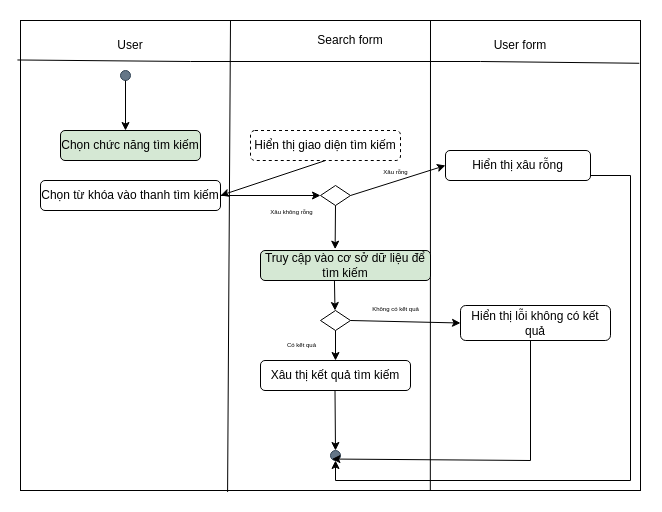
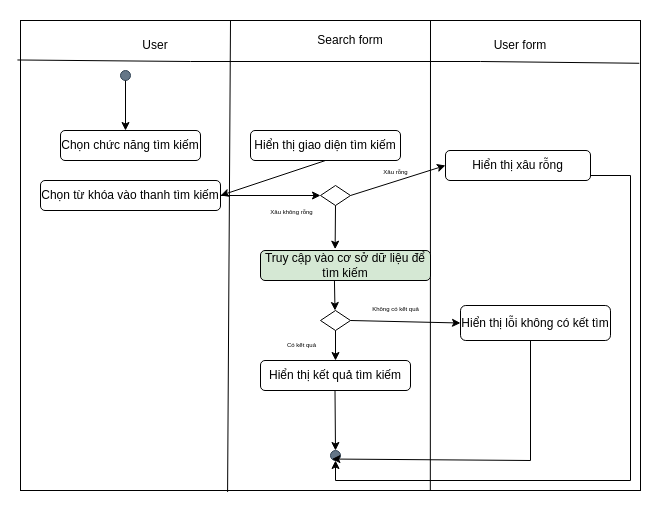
  <mxCell id="0" />
  <mxCell id="1" parent="0" />
  <mxCell id="2" value="" style="rounded=0;whiteSpace=wrap;html=1;" vertex="1" parent="1"><mxGeometry x="20" y="20" width="620" height="470" as="geometry" /></mxCell>
  <mxCell id="3" value="" style="endArrow=none;html=1;rounded=0;entryX=0.338;entryY=0.011;entryDx=0;entryDy=0;exitX=0.334;exitY=1.003;exitDx=0;exitDy=0;entryPerimeter=0;exitPerimeter=0;" edge="1" parent="1" source="2"><mxGeometry width="50" height="50" relative="1" as="geometry"><mxPoint x="232.24" y="380" as="sourcePoint" /><mxPoint x="230" y="20" as="targetPoint" /><Array as="points" /></mxGeometry></mxCell>
  <mxCell id="4" value="" style="endArrow=none;html=1;rounded=0;entryX=0.5;entryY=0;entryDx=0;entryDy=0;exitX=0.661;exitY=1.001;exitDx=0;exitDy=0;exitPerimeter=0;" edge="1" parent="1" source="2"><mxGeometry width="50" height="50" relative="1" as="geometry"><mxPoint x="430" y="380" as="sourcePoint" /><mxPoint x="430" y="20" as="targetPoint" /></mxGeometry></mxCell>
  <mxCell id="5" value="" style="endArrow=none;html=1;rounded=0;entryX=0.998;entryY=0.091;entryDx=0;entryDy=0;entryPerimeter=0;exitX=-0.005;exitY=0.084;exitDx=0;exitDy=0;exitPerimeter=0;" edge="1" parent="1" source="2" target="2"><mxGeometry width="50" height="50" relative="1" as="geometry"><mxPoint x="20" y="63" as="sourcePoint" /><mxPoint x="330" y="190" as="targetPoint" /><Array as="points"><mxPoint x="190" y="61" /><mxPoint x="480" y="61" /></Array></mxGeometry></mxCell>
- <mxCell id="6" value="User" style="text;html=1;align=center;verticalAlign=middle;whiteSpace=wrap;rounded=0;" vertex="1" parent="1"><mxGeometry x="100" y="30" width="60" height="30" as="geometry" /></mxCell>
+ <mxCell id="6" value="User" style="text;html=1;align=center;verticalAlign=middle;whiteSpace=wrap;rounded=0;" vertex="1" parent="1"><mxGeometry x="125" y="30" width="60" height="30" as="geometry" /></mxCell>
  <mxCell id="7" value="Search form" style="text;html=1;align=center;verticalAlign=middle;whiteSpace=wrap;rounded=0;" vertex="1" parent="1"><mxGeometry x="310" y="25" width="80" height="30" as="geometry" /></mxCell>
  <mxCell id="8" value="User form" style="text;html=1;align=center;verticalAlign=middle;whiteSpace=wrap;rounded=0;" vertex="1" parent="1"><mxGeometry x="490" y="30" width="60" height="30" as="geometry" /></mxCell>
  <mxCell id="9" value="" style="ellipse;whiteSpace=wrap;html=1;aspect=fixed;fillColor=#647687;fontColor=#ffffff;strokeColor=#314354;" vertex="1" parent="1"><mxGeometry x="120" y="70" width="10" height="10" as="geometry" /></mxCell>
  <mxCell id="10" value="" style="endArrow=classic;html=1;rounded=0;exitX=0.5;exitY=1;exitDx=0;exitDy=0;" edge="1" parent="1" source="9"><mxGeometry width="50" height="50" relative="1" as="geometry"><mxPoint x="280" y="240" as="sourcePoint" /><mxPoint x="125" y="130" as="targetPoint" /></mxGeometry></mxCell>
- <mxCell id="11" value="Chọn chức năng tìm kiếm" style="rounded=1;whiteSpace=wrap;html=1;fillColor=#d5e8d4;" vertex="1" parent="1"><mxGeometry x="60" y="130" width="140" height="30" as="geometry" /></mxCell>
- <mxCell id="12" value="Hiển thị giao diện tìm kiếm" style="rounded=1;whiteSpace=wrap;html=1;dashed=1;" vertex="1" parent="1"><mxGeometry x="250" y="130" width="150" height="30" as="geometry" /></mxCell>
+ <mxCell id="11" value="Chọn chức năng tìm kiếm" style="rounded=1;whiteSpace=wrap;html=1;" vertex="1" parent="1"><mxGeometry x="60" y="130" width="140" height="30" as="geometry" /></mxCell>
+ <mxCell id="12" value="Hiển thị giao diện tìm kiếm" style="rounded=1;whiteSpace=wrap;html=1;" vertex="1" parent="1"><mxGeometry x="250" y="130" width="150" height="30" as="geometry" /></mxCell>
  <mxCell id="13" value="Chọn từ khóa vào thanh tìm kiếm" style="rounded=1;whiteSpace=wrap;html=1;" vertex="1" parent="1"><mxGeometry x="40" y="180" width="180" height="30" as="geometry" /></mxCell>
  <mxCell id="14" value="" style="endArrow=classic;html=1;rounded=0;exitX=0.5;exitY=1;exitDx=0;exitDy=0;" edge="1" parent="1" source="12"><mxGeometry width="50" height="50" relative="1" as="geometry"><mxPoint x="280" y="240" as="sourcePoint" /><mxPoint x="220" y="195" as="targetPoint" /></mxGeometry></mxCell>
  <mxCell id="15" value="" style="rhombus;whiteSpace=wrap;html=1;" vertex="1" parent="1"><mxGeometry x="320" y="185" width="30" height="20" as="geometry" /></mxCell>
  <mxCell id="16" value="" style="endArrow=classic;html=1;rounded=0;exitX=1;exitY=0.5;exitDx=0;exitDy=0;entryX=0;entryY=0.5;entryDx=0;entryDy=0;" edge="1" parent="1" source="13" target="15"><mxGeometry width="50" height="50" relative="1" as="geometry"><mxPoint x="280" y="240" as="sourcePoint" /><mxPoint x="330" y="190" as="targetPoint" /></mxGeometry></mxCell>
  <mxCell id="17" style="edgeStyle=orthogonalEdgeStyle;rounded=0;orthogonalLoop=1;jettySize=auto;html=1;entryX=0.5;entryY=1;entryDx=0;entryDy=0;" edge="1" parent="1" source="18" target="32"><mxGeometry relative="1" as="geometry"><Array as="points"><mxPoint x="630" y="175" /><mxPoint x="630" y="480" /><mxPoint x="335" y="480" /></Array></mxGeometry></mxCell>
  <mxCell id="18" value="Hiển thị xâu rỗng" style="rounded=1;whiteSpace=wrap;html=1;" vertex="1" parent="1"><mxGeometry x="445" y="150" width="145" height="30" as="geometry" /></mxCell>
  <mxCell id="19" value="" style="endArrow=classic;html=1;rounded=0;entryX=0;entryY=0.5;entryDx=0;entryDy=0;exitX=1;exitY=0.5;exitDx=0;exitDy=0;" edge="1" parent="1" source="15" target="18"><mxGeometry width="50" height="50" relative="1" as="geometry"><mxPoint x="280" y="240" as="sourcePoint" /><mxPoint x="330" y="190" as="targetPoint" /></mxGeometry></mxCell>
  <mxCell id="20" value="&lt;font style=&quot;font-size: 6px;&quot;&gt;Xâu rỗng&lt;/font&gt;" style="edgeLabel;html=1;align=center;verticalAlign=middle;resizable=0;points=[];" vertex="1" connectable="0" parent="19"><mxGeometry x="-0.061" relative="1" as="geometry"><mxPoint y="-11" as="offset" /></mxGeometry></mxCell>
  <mxCell id="21" value="Truy cập vào cơ sở dữ liệu để tìm kiếm" style="rounded=1;whiteSpace=wrap;html=1;fillColor=#d5e8d4;" vertex="1" parent="1"><mxGeometry x="260" y="250" width="170" height="30" as="geometry" /></mxCell>
  <mxCell id="22" value="" style="endArrow=classic;html=1;rounded=0;exitX=0.5;exitY=1;exitDx=0;exitDy=0;entryX=0.439;entryY=-0.044;entryDx=0;entryDy=0;entryPerimeter=0;" edge="1" parent="1" source="15" target="21"><mxGeometry width="50" height="50" relative="1" as="geometry"><mxPoint x="280" y="240" as="sourcePoint" /><mxPoint x="330" y="190" as="targetPoint" /></mxGeometry></mxCell>
  <mxCell id="23" value="&lt;font style=&quot;font-size: 6px;&quot;&gt;Xâu không rỗng&lt;/font&gt;" style="edgeLabel;html=1;align=center;verticalAlign=middle;resizable=0;points=[];" vertex="1" connectable="0" parent="22"><mxGeometry x="0.088" y="-1" relative="1" as="geometry"><mxPoint x="-43" y="-19" as="offset" /></mxGeometry></mxCell>
  <mxCell id="24" value="" style="rhombus;whiteSpace=wrap;html=1;" vertex="1" parent="1"><mxGeometry x="320" y="310" width="30" height="20" as="geometry" /></mxCell>
  <mxCell id="25" value="" style="endArrow=classic;html=1;rounded=0;entryX=0.439;entryY=-0.044;entryDx=0;entryDy=0;entryPerimeter=0;exitX=0.435;exitY=1;exitDx=0;exitDy=0;exitPerimeter=0;" edge="1" parent="1" source="21"><mxGeometry width="50" height="50" relative="1" as="geometry"><mxPoint x="335" y="290" as="sourcePoint" /><mxPoint x="334.5" y="310" as="targetPoint" /></mxGeometry></mxCell>
- <mxCell id="26" value="Hiển thị lỗi không có kết quả" style="rounded=1;whiteSpace=wrap;html=1;" vertex="1" parent="1"><mxGeometry x="460" y="305" width="150" height="35" as="geometry" /></mxCell>
- <mxCell id="27" value="Xâu thị kết quả tìm kiếm" style="rounded=1;whiteSpace=wrap;html=1;" vertex="1" parent="1"><mxGeometry x="260" y="360" width="150" height="30" as="geometry" /></mxCell>
+ <mxCell id="26" value="Hiển thị lỗi không có kết tìm" style="rounded=1;whiteSpace=wrap;html=1;" vertex="1" parent="1"><mxGeometry x="460" y="305" width="150" height="35" as="geometry" /></mxCell>
+ <mxCell id="27" value="Hiển thị kết quả tìm kiếm" style="rounded=1;whiteSpace=wrap;html=1;" vertex="1" parent="1"><mxGeometry x="260" y="360" width="150" height="30" as="geometry" /></mxCell>
  <mxCell id="28" value="" style="endArrow=classic;html=1;rounded=0;exitX=1;exitY=0.5;exitDx=0;exitDy=0;entryX=0;entryY=0.5;entryDx=0;entryDy=0;" edge="1" parent="1" source="24" target="26"><mxGeometry width="50" height="50" relative="1" as="geometry"><mxPoint x="280" y="240" as="sourcePoint" /><mxPoint x="330" y="190" as="targetPoint" /></mxGeometry></mxCell>
  <mxCell id="29" value="&lt;font style=&quot;font-size: 6px;&quot;&gt;Không có kết quả&lt;/font&gt;" style="edgeLabel;html=1;align=center;verticalAlign=middle;resizable=0;points=[];" vertex="1" connectable="0" parent="28"><mxGeometry x="-0.187" y="-4" relative="1" as="geometry"><mxPoint y="-19" as="offset" /></mxGeometry></mxCell>
  <mxCell id="30" value="" style="endArrow=classic;html=1;rounded=0;exitX=0.5;exitY=1;exitDx=0;exitDy=0;entryX=0.5;entryY=0;entryDx=0;entryDy=0;" edge="1" parent="1" source="24" target="27"><mxGeometry width="50" height="50" relative="1" as="geometry"><mxPoint x="280" y="240" as="sourcePoint" /><mxPoint x="330" y="190" as="targetPoint" /></mxGeometry></mxCell>
  <mxCell id="31" value="&lt;font style=&quot;font-size: 6px;&quot;&gt;Có kết quả&lt;/font&gt;" style="edgeLabel;html=1;align=center;verticalAlign=middle;resizable=0;points=[];" vertex="1" connectable="0" parent="30"><mxGeometry x="-0.2" y="1" relative="1" as="geometry"><mxPoint x="-36" as="offset" /></mxGeometry></mxCell>
  <mxCell id="32" value="" style="ellipse;whiteSpace=wrap;html=1;aspect=fixed;fillColor=#647687;fontColor=#ffffff;strokeColor=#314354;" vertex="1" parent="1"><mxGeometry x="330" y="450" width="10" height="10" as="geometry" /></mxCell>
  <mxCell id="33" value="" style="endArrow=classic;html=1;rounded=0;exitX=0.5;exitY=1;exitDx=0;exitDy=0;entryX=0.5;entryY=0;entryDx=0;entryDy=0;" edge="1" parent="1" target="32"><mxGeometry width="50" height="50" relative="1" as="geometry"><mxPoint x="334.5" y="390" as="sourcePoint" /><mxPoint x="334.5" y="440" as="targetPoint" /></mxGeometry></mxCell>
  <mxCell id="34" value="" style="endArrow=classic;html=1;rounded=0;exitX=0.5;exitY=1;exitDx=0;exitDy=0;entryX=0;entryY=1;entryDx=0;entryDy=0;" edge="1" parent="1" target="32"><mxGeometry width="50" height="50" relative="1" as="geometry"><mxPoint x="530" y="340" as="sourcePoint" /><mxPoint x="530" y="390" as="targetPoint" /><Array as="points"><mxPoint x="530" y="460" /></Array></mxGeometry></mxCell>
